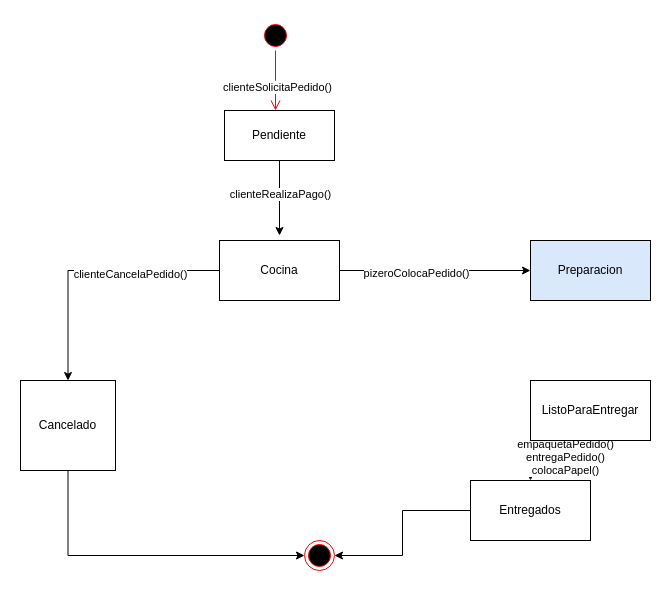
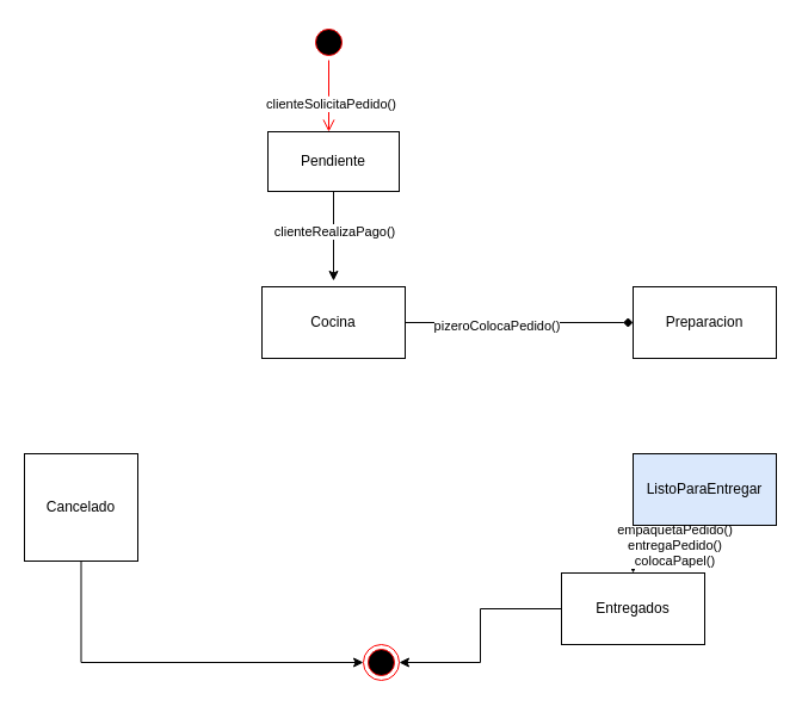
  <mxCell id="0" />
  <mxCell id="1" parent="0" />
  <mxCell id="2" value="" style="ellipse;html=1;shape=endState;fillColor=#000000;strokeColor=#ff0000;" vertex="1" parent="1"><mxGeometry x="304" y="540" width="30" height="30" as="geometry" /></mxCell>
  <mxCell id="3" value="" style="ellipse;html=1;shape=startState;fillColor=#000000;strokeColor=#ff0000;" vertex="1" parent="1"><mxGeometry x="260" y="20" width="30" height="30" as="geometry" /></mxCell>
  <mxCell id="4" value="" style="edgeStyle=orthogonalEdgeStyle;html=1;verticalAlign=bottom;endArrow=open;endSize=8;strokeColor=#ff0000;rounded=0;" edge="1" source="3" parent="1"><mxGeometry relative="1" as="geometry"><mxPoint x="275" y="110" as="targetPoint" /></mxGeometry></mxCell>
  <mxCell id="5" value="clienteSolicitaPedido()" style="edgeLabel;html=1;align=center;verticalAlign=middle;resizable=0;points=[];" vertex="1" connectable="0" parent="4"><mxGeometry x="0.239" y="1" relative="1" as="geometry"><mxPoint as="offset" /></mxGeometry></mxCell>
  <mxCell id="6" value="" style="edgeStyle=orthogonalEdgeStyle;rounded=0;orthogonalLoop=1;jettySize=auto;html=1;" edge="1" parent="1" source="8"><mxGeometry relative="1" as="geometry"><mxPoint x="279" y="235" as="targetPoint" /></mxGeometry></mxCell>
  <mxCell id="7" value="clienteRealizaPago()" style="edgeLabel;html=1;align=center;verticalAlign=middle;resizable=0;points=[];" vertex="1" connectable="0" parent="6"><mxGeometry x="-0.126" relative="1" as="geometry"><mxPoint as="offset" /></mxGeometry></mxCell>
  <mxCell id="8" value="Pendiente" style="html=1;whiteSpace=wrap;" vertex="1" parent="1"><mxGeometry x="224" y="110" width="110" height="50" as="geometry" /></mxCell>
- <mxCell id="9" style="edgeStyle=orthogonalEdgeStyle;rounded=0;orthogonalLoop=1;jettySize=auto;html=1;entryX=0;entryY=0.5;entryDx=0;entryDy=0;" edge="1" parent="1" source="13" target="14"><mxGeometry relative="1" as="geometry" /></mxCell>
+ <mxCell id="9" style="edgeStyle=orthogonalEdgeStyle;rounded=0;orthogonalLoop=1;jettySize=auto;html=1;entryX=0;entryY=0.5;entryDx=0;entryDy=0;endArrow=diamond;" edge="1" parent="1" source="13" target="14"><mxGeometry relative="1" as="geometry" /></mxCell>
  <mxCell id="10" value="pizeroColocaPedido()" style="edgeLabel;html=1;align=center;verticalAlign=middle;resizable=0;points=[];" vertex="1" connectable="0" parent="9"><mxGeometry x="-0.207" y="-2" relative="1" as="geometry"><mxPoint as="offset" /></mxGeometry></mxCell>
- <mxCell id="11" style="edgeStyle=orthogonalEdgeStyle;rounded=0;orthogonalLoop=1;jettySize=auto;html=1;entryX=0.5;entryY=0;entryDx=0;entryDy=0;" edge="1" parent="1" source="13" target="19"><mxGeometry relative="1" as="geometry" /></mxCell>
- <mxCell id="12" value="clienteCancelaPedido()" style="edgeLabel;html=1;align=center;verticalAlign=middle;resizable=0;points=[];" vertex="1" connectable="0" parent="11"><mxGeometry x="-0.309" y="3" relative="1" as="geometry"><mxPoint as="offset" /></mxGeometry></mxCell>
  <mxCell id="13" value="Cocina" style="rounded=0;whiteSpace=wrap;html=1;" vertex="1" parent="1"><mxGeometry x="219" y="240" width="120" height="60" as="geometry" /></mxCell>
- <mxCell id="14" value="Preparacion" style="rounded=0;whiteSpace=wrap;html=1;fillColor=#dae8fc;" vertex="1" parent="1"><mxGeometry x="530" y="240" width="120" height="60" as="geometry" /></mxCell>
- <mxCell id="15" style="edgeStyle=orthogonalEdgeStyle;rounded=0;orthogonalLoop=1;jettySize=auto;html=1;exitX=0.5;exitY=1;exitDx=0;exitDy=0;entryX=0.5;entryY=0;entryDx=0;entryDy=0;endArrow=open;" edge="1" parent="1" source="17" target="21"><mxGeometry relative="1" as="geometry" /></mxCell>
+ <mxCell id="14" value="Preparacion" style="rounded=0;whiteSpace=wrap;html=1;" vertex="1" parent="1"><mxGeometry x="530" y="240" width="120" height="60" as="geometry" /></mxCell>
+ <mxCell id="15" style="edgeStyle=orthogonalEdgeStyle;rounded=0;orthogonalLoop=1;jettySize=auto;html=1;exitX=0.5;exitY=1;exitDx=0;exitDy=0;entryX=0.5;entryY=0;entryDx=0;entryDy=0;" edge="1" parent="1" source="17" target="21"><mxGeometry relative="1" as="geometry" /></mxCell>
  <mxCell id="16" value="empaquetaPedido()&lt;br&gt;entregaPedido()&lt;br&gt;colocaPapel()" style="edgeLabel;html=1;align=center;verticalAlign=middle;resizable=0;points=[];" vertex="1" connectable="0" parent="15"><mxGeometry x="-0.075" y="-4" relative="1" as="geometry"><mxPoint as="offset" /></mxGeometry></mxCell>
- <mxCell id="17" value="ListoParaEntregar" style="rounded=0;whiteSpace=wrap;html=1;" vertex="1" parent="1"><mxGeometry x="530" y="380" width="120" height="60" as="geometry" /></mxCell>
+ <mxCell id="17" value="ListoParaEntregar" style="rounded=0;whiteSpace=wrap;html=1;fillColor=#dae8fc;" vertex="1" parent="1"><mxGeometry x="530" y="380" width="120" height="60" as="geometry" /></mxCell>
  <mxCell id="18" style="edgeStyle=orthogonalEdgeStyle;rounded=0;orthogonalLoop=1;jettySize=auto;html=1;exitX=0.5;exitY=1;exitDx=0;exitDy=0;entryX=0;entryY=0.5;entryDx=0;entryDy=0;" edge="1" parent="1" source="19" target="2"><mxGeometry relative="1" as="geometry" /></mxCell>
  <mxCell id="19" value="Cancelado" style="rounded=0;whiteSpace=wrap;html=1;" vertex="1" parent="1"><mxGeometry x="20" y="380" width="95" height="90" as="geometry" /></mxCell>
  <mxCell id="20" style="edgeStyle=orthogonalEdgeStyle;rounded=0;orthogonalLoop=1;jettySize=auto;html=1;exitX=0;exitY=0.5;exitDx=0;exitDy=0;entryX=1;entryY=0.5;entryDx=0;entryDy=0;" edge="1" parent="1" source="21" target="2"><mxGeometry relative="1" as="geometry" /></mxCell>
  <mxCell id="21" value="Entregados" style="rounded=0;whiteSpace=wrap;html=1;" vertex="1" parent="1"><mxGeometry x="470" y="480" width="120" height="60" as="geometry" /></mxCell>
